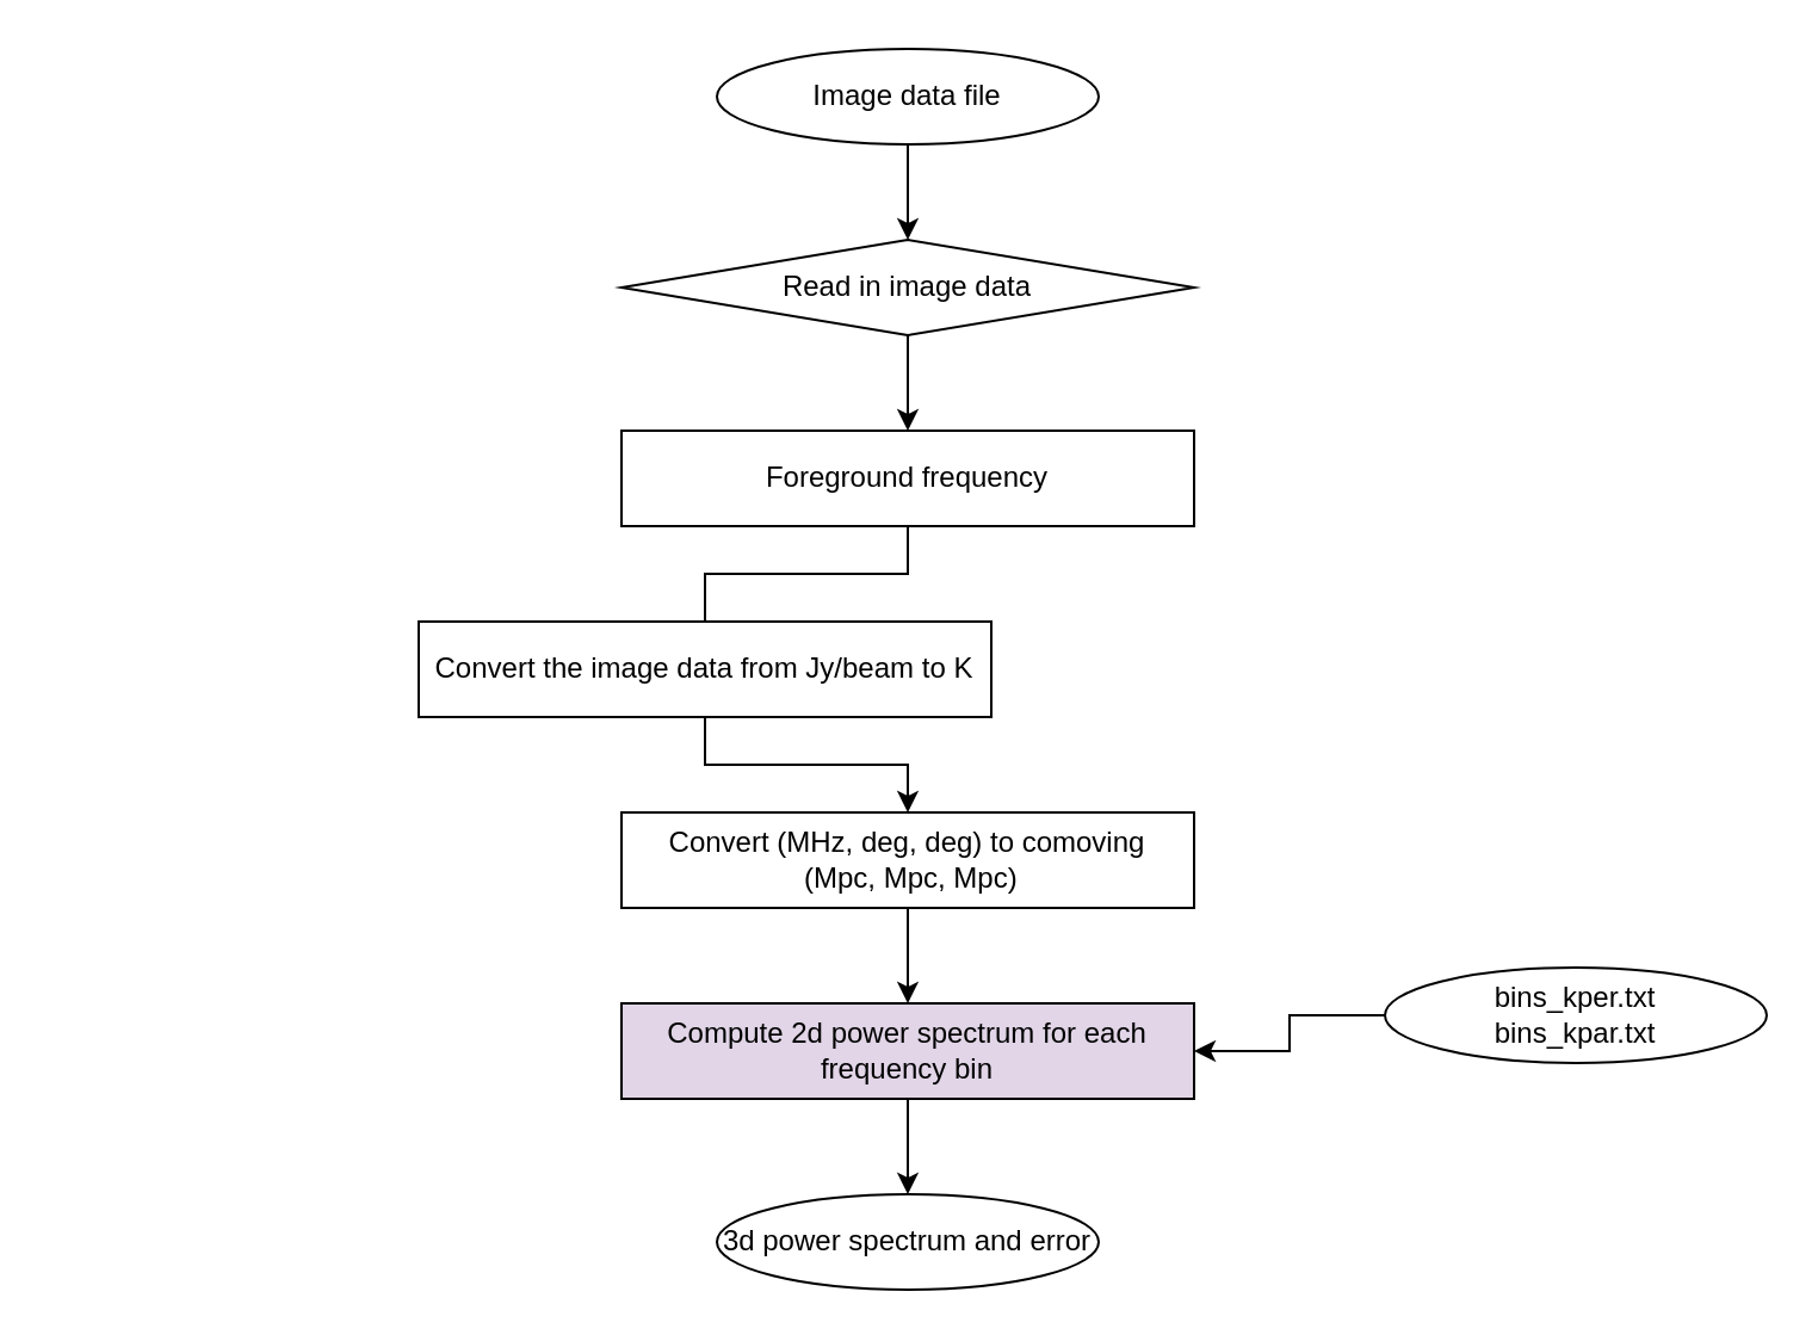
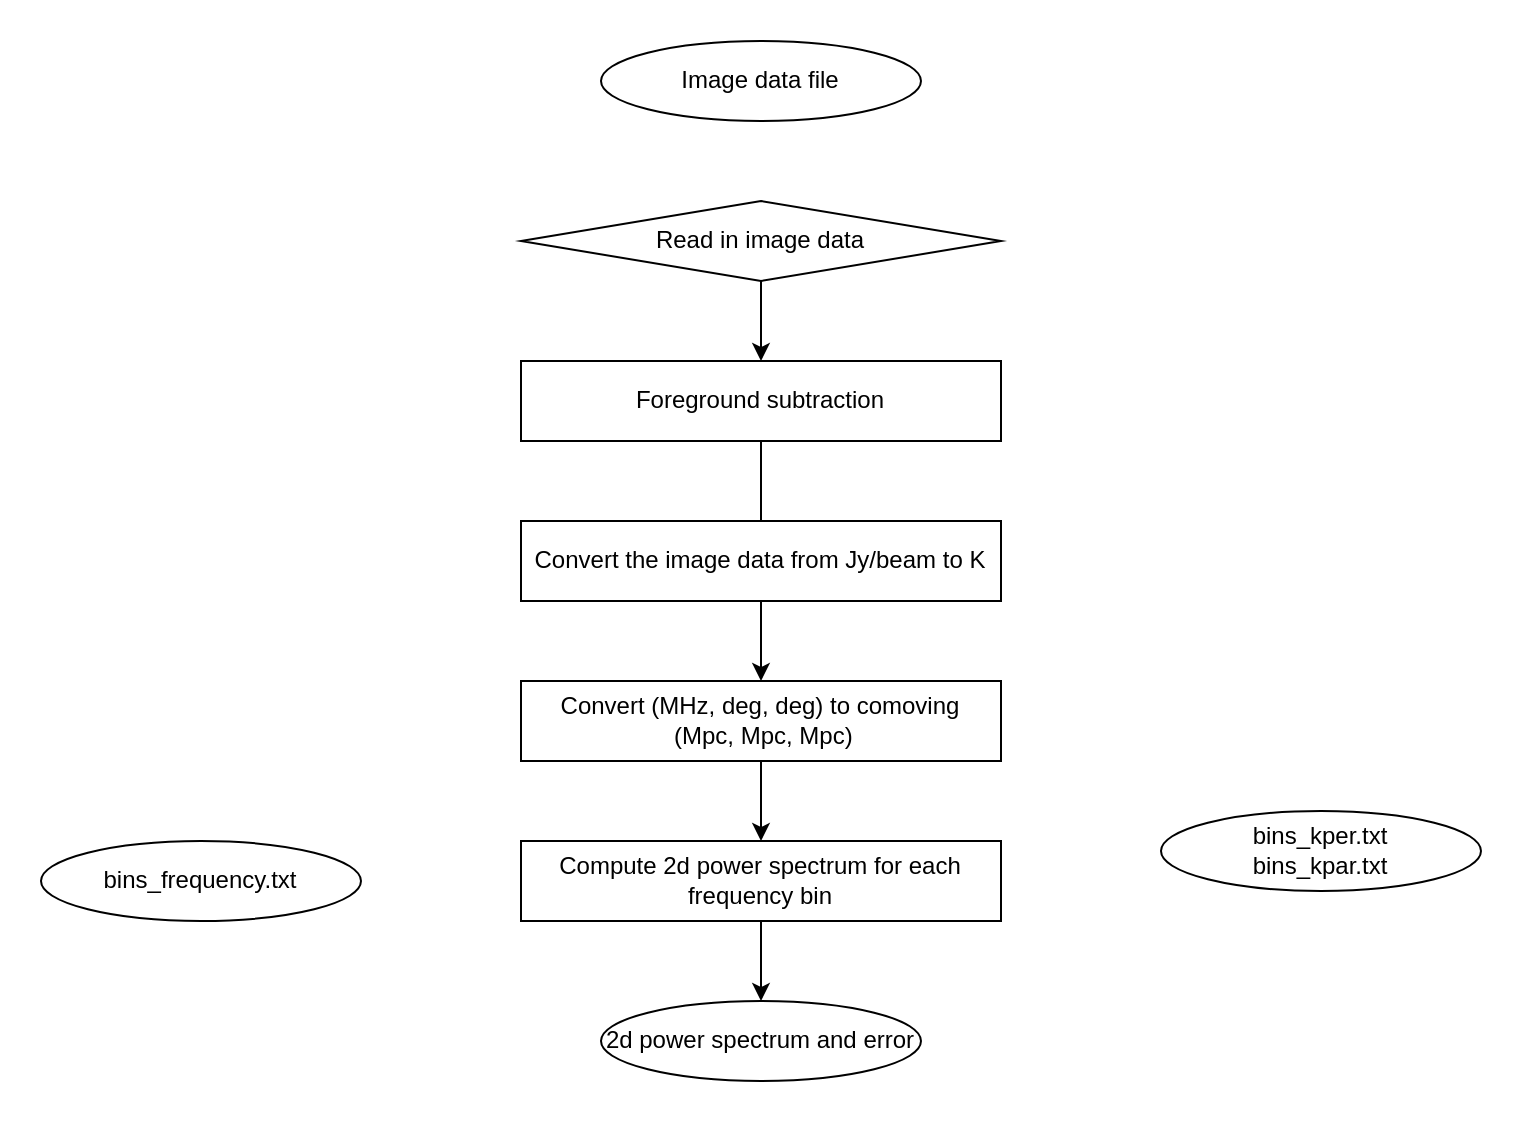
  <mxCell id="0" />
  <mxCell id="1" parent="0" />
- <mxCell id="2" style="edgeStyle=orthogonalEdgeStyle;rounded=0;orthogonalLoop=1;jettySize=auto;html=1;exitX=0.5;exitY=1;exitDx=0;exitDy=0;entryX=0.5;entryY=0;entryDx=0;entryDy=0;" edge="1" parent="1" source="3" target="5"><mxGeometry relative="1" as="geometry" /></mxCell>
  <mxCell id="3" value="Image data file" style="ellipse;whiteSpace=wrap;html=1;" vertex="1" parent="1"><mxGeometry x="300" y="20" width="160" height="40" as="geometry" /></mxCell>
  <mxCell id="4" style="edgeStyle=orthogonalEdgeStyle;rounded=0;orthogonalLoop=1;jettySize=auto;html=1;exitX=0.5;exitY=1;exitDx=0;exitDy=0;entryX=0.5;entryY=0;entryDx=0;entryDy=0;" edge="1" parent="1" source="5" target="7"><mxGeometry relative="1" as="geometry" /></mxCell>
  <mxCell id="5" value="Read in image data" style="rhombus;whiteSpace=wrap;html=1;" vertex="1" parent="1"><mxGeometry x="260" y="100" width="240" height="40" as="geometry" /></mxCell>
  <mxCell id="6" style="edgeStyle=orthogonalEdgeStyle;rounded=0;orthogonalLoop=1;jettySize=auto;html=1;exitX=0.5;exitY=1;exitDx=0;exitDy=0;entryX=0.5;entryY=0;entryDx=0;entryDy=0;endArrow=none;" edge="1" parent="1" source="7" target="9"><mxGeometry relative="1" as="geometry" /></mxCell>
- <mxCell id="7" value="Foreground frequency" style="rounded=0;whiteSpace=wrap;html=1;" vertex="1" parent="1"><mxGeometry x="260" y="180" width="240" height="40" as="geometry" /></mxCell>
+ <mxCell id="7" value="Foreground subtraction" style="rounded=0;whiteSpace=wrap;html=1;" vertex="1" parent="1"><mxGeometry x="260" y="180" width="240" height="40" as="geometry" /></mxCell>
  <mxCell id="8" style="edgeStyle=orthogonalEdgeStyle;rounded=0;orthogonalLoop=1;jettySize=auto;html=1;exitX=0.5;exitY=1;exitDx=0;exitDy=0;entryX=0.5;entryY=0;entryDx=0;entryDy=0;" edge="1" parent="1" source="9" target="11"><mxGeometry relative="1" as="geometry" /></mxCell>
- <mxCell id="9" value="Convert the image data from Jy/beam to K" style="rounded=0;whiteSpace=wrap;html=1;" vertex="1" parent="1"><mxGeometry x="175" y="260" width="240" height="40" as="geometry" /></mxCell>
+ <mxCell id="9" value="Convert the image data from Jy/beam to K" style="rounded=0;whiteSpace=wrap;html=1;" vertex="1" parent="1"><mxGeometry x="260" y="260" width="240" height="40" as="geometry" /></mxCell>
  <mxCell id="10" style="edgeStyle=orthogonalEdgeStyle;rounded=0;orthogonalLoop=1;jettySize=auto;html=1;exitX=0.5;exitY=1;exitDx=0;exitDy=0;" edge="1" parent="1" source="11" target="13"><mxGeometry relative="1" as="geometry" /></mxCell>
  <mxCell id="11" value="Convert (MHz, deg, deg) to comoving&lt;br&gt;&amp;nbsp;(Mpc, Mpc, Mpc)" style="rounded=0;whiteSpace=wrap;html=1;" vertex="1" parent="1"><mxGeometry x="260" y="340" width="240" height="40" as="geometry" /></mxCell>
  <mxCell id="12" style="edgeStyle=orthogonalEdgeStyle;rounded=0;orthogonalLoop=1;jettySize=auto;html=1;exitX=0.5;exitY=1;exitDx=0;exitDy=0;entryX=0.5;entryY=0;entryDx=0;entryDy=0;" edge="1" parent="1" source="13" target="14"><mxGeometry relative="1" as="geometry" /></mxCell>
- <mxCell id="13" value="Compute 2d power spectrum for each frequency bin" style="rounded=0;whiteSpace=wrap;html=1;fillColor=#e1d5e7;" vertex="1" parent="1"><mxGeometry x="260" y="420" width="240" height="40" as="geometry" /></mxCell>
- <mxCell id="14" value="3d power spectrum and error" style="ellipse;whiteSpace=wrap;html=1;" vertex="1" parent="1"><mxGeometry x="300" y="500" width="160" height="40" as="geometry" /></mxCell>
- <mxCell id="16" style="edgeStyle=orthogonalEdgeStyle;rounded=0;orthogonalLoop=1;jettySize=auto;html=1;exitX=0;exitY=0.5;exitDx=0;exitDy=0;entryX=1;entryY=0.5;entryDx=0;entryDy=0;" edge="1" parent="1" source="17" target="13"><mxGeometry relative="1" as="geometry" /></mxCell>
+ <mxCell id="13" value="Compute 2d power spectrum for each frequency bin" style="rounded=0;whiteSpace=wrap;html=1;" vertex="1" parent="1"><mxGeometry x="260" y="420" width="240" height="40" as="geometry" /></mxCell>
+ <mxCell id="14" value="2d power spectrum and error" style="ellipse;whiteSpace=wrap;html=1;" vertex="1" parent="1"><mxGeometry x="300" y="500" width="160" height="40" as="geometry" /></mxCell>
+ <mxCell id="15" value="bins_frequency.txt" style="ellipse;whiteSpace=wrap;html=1;" vertex="1" parent="1"><mxGeometry y="420" width="160" height="40" as="geometry" x="20" /></mxCell>
  <mxCell id="17" value="bins_kper.txt&lt;br&gt;bins_kpar.txt" style="ellipse;whiteSpace=wrap;html=1;" vertex="1" parent="1"><mxGeometry x="580" y="405" width="160" height="40" as="geometry" /></mxCell>
